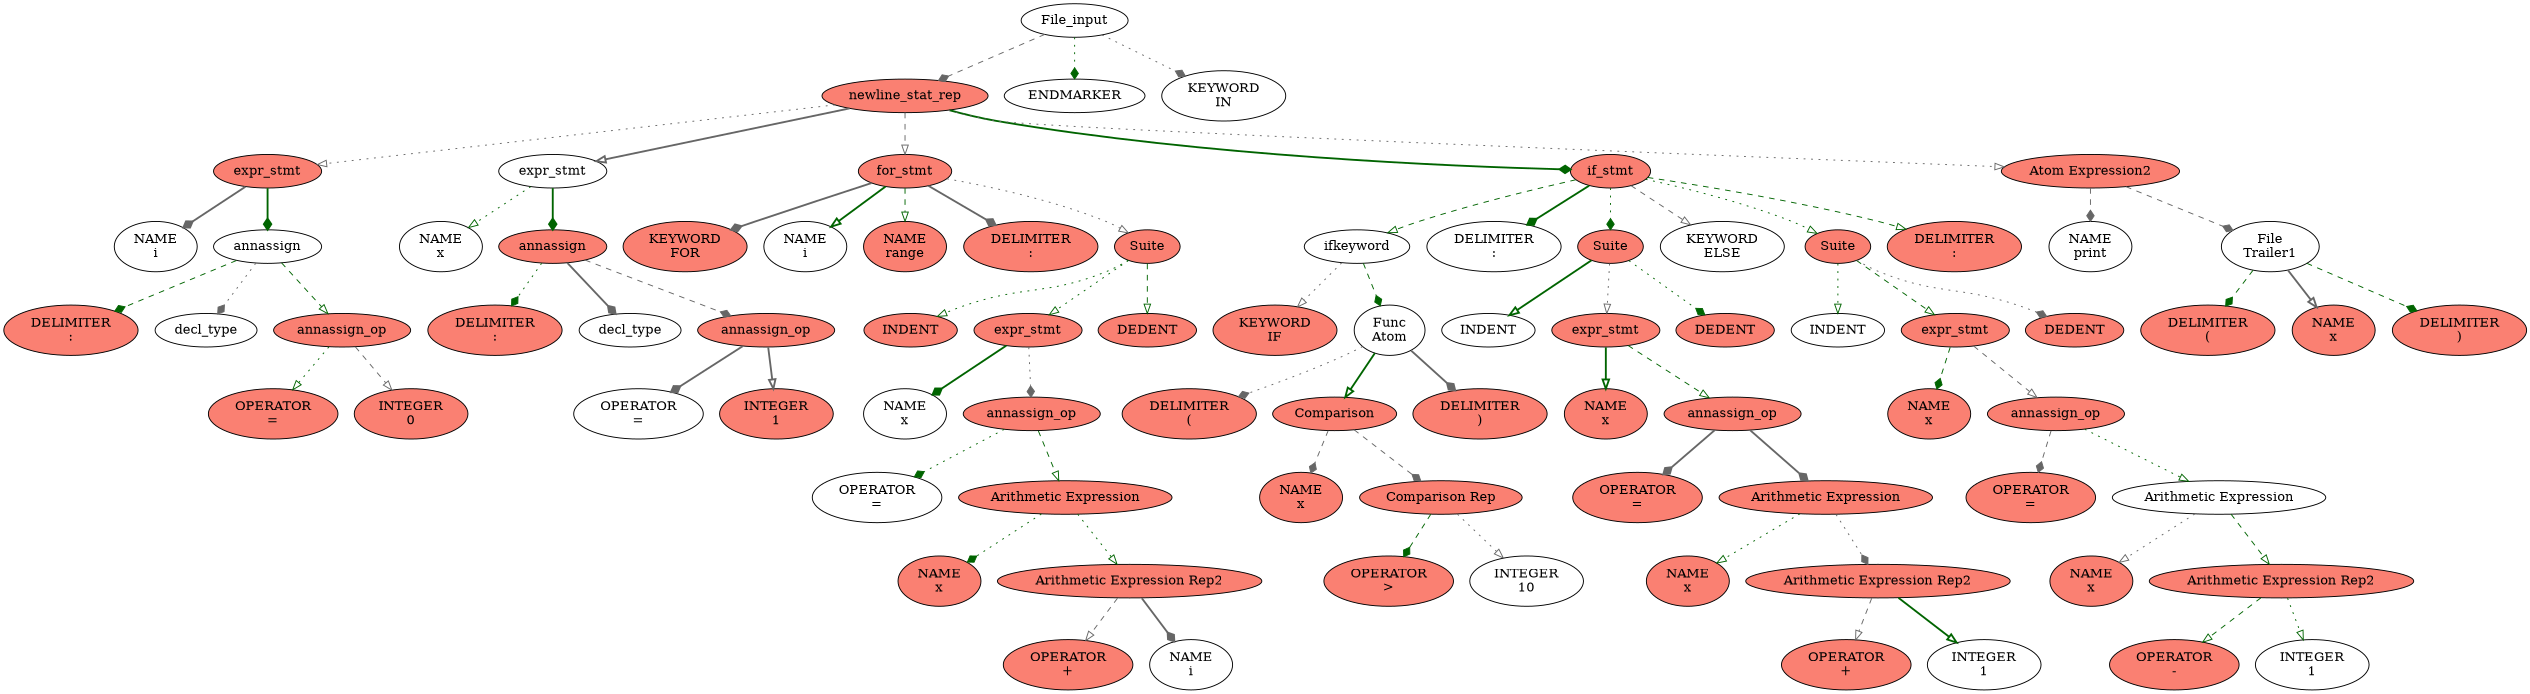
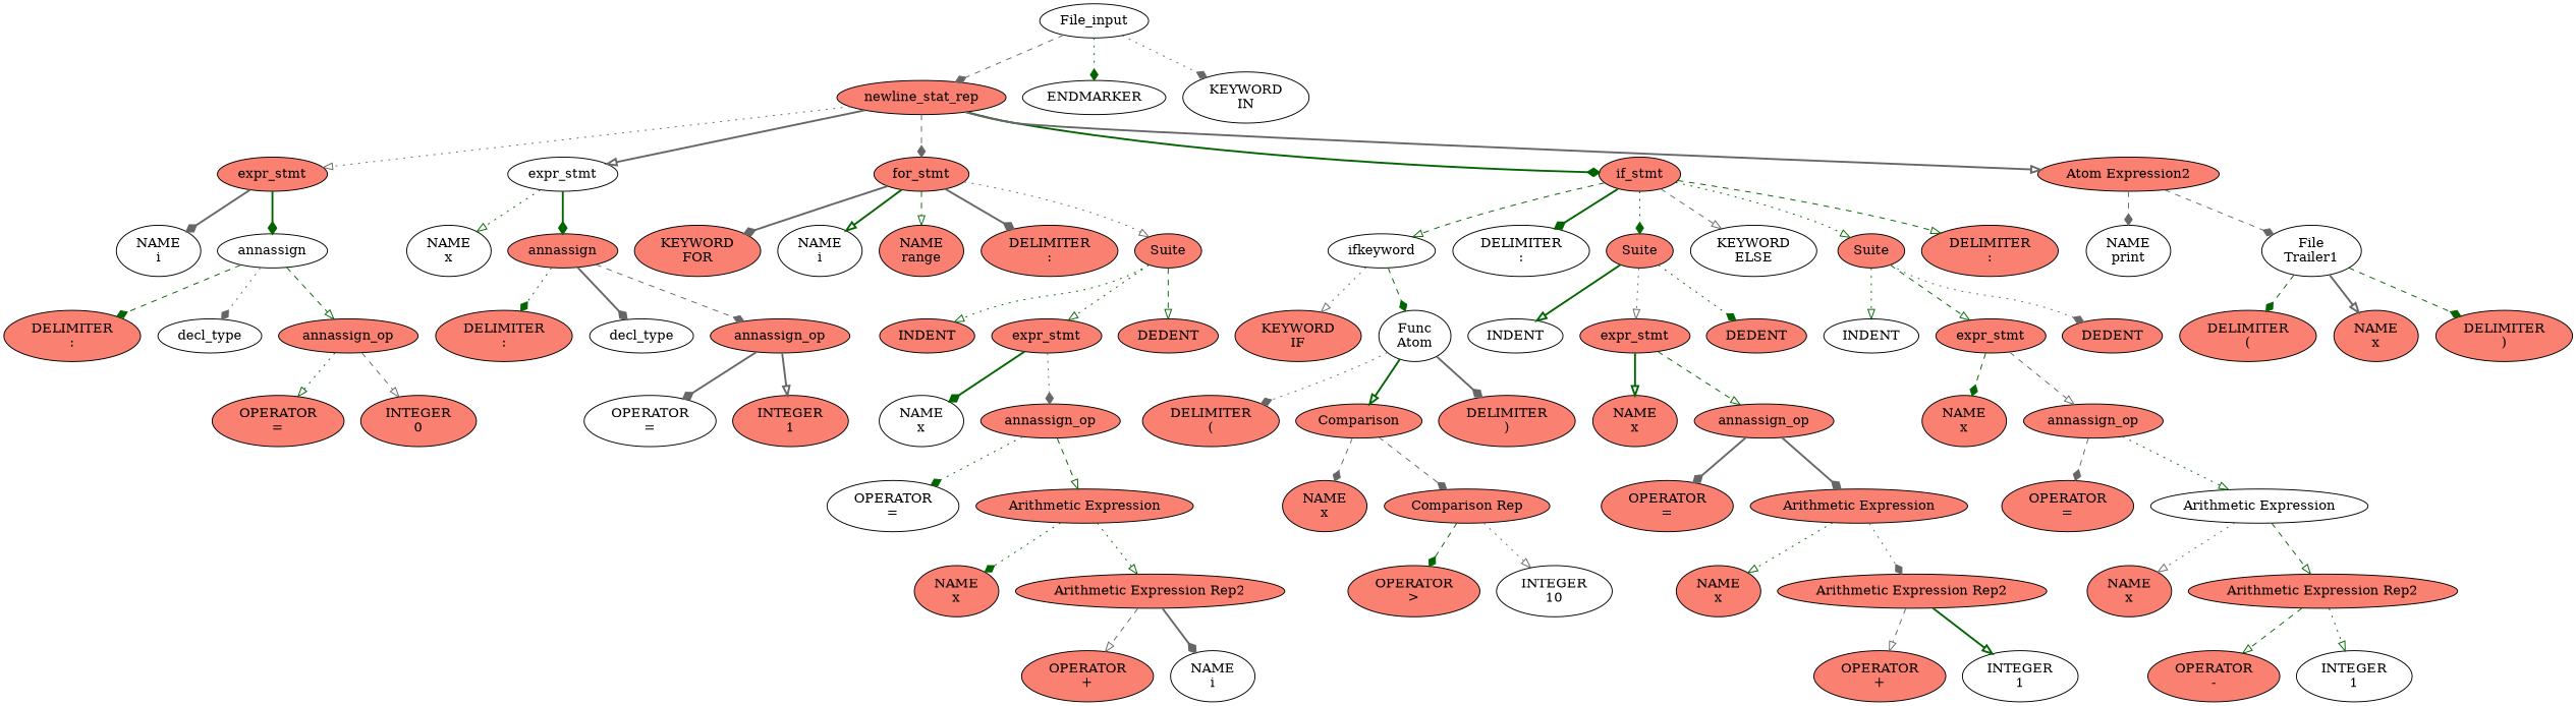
  digraph {
    node [fillcolor=salmon style=filled]
    edge [arrowhead=diamond color=darkgreen style=dashed]
    n1 [fillcolor=white label=File_input]
    n2 [label=newline_stat_rep]
    n3 [fillcolor=white label=ENDMARKER]
    n4 [fillcolor=white label="KEYWORD\nIN"]
    n5 [label=expr_stmt]
    n6 [fillcolor=white label=expr_stmt]
    n7 [label=for_stmt]
    n8 [label=if_stmt]
    n9 [label="Atom Expression2"]
    n10 [fillcolor=white label="NAME\ni"]
    n11 [fillcolor=white label=annassign]
    n12 [fillcolor=white label="NAME\nx"]
    n13 [label=annassign]
    n14 [label="KEYWORD\nFOR"]
    n15 [fillcolor=white label="NAME\ni"]
    n16 [label="NAME\nrange"]
    n17 [label="DELIMITER\n:"]
    n18 [label=Suite]
    n19 [fillcolor=white label=ifkeyword]
    n20 [fillcolor=white label="DELIMITER\n:"]
    n21 [label=Suite]
    n22 [fillcolor=white label="KEYWORD\nELSE"]
    n23 [label=Suite]
    n24 [label="DELIMITER\n:"]
    n25 [fillcolor=white label="NAME\nprint"]
    n26 [fillcolor=white label="File\nTrailer1"]
    n27 [label="DELIMITER\n:"]
    n28 [fillcolor=white label=decl_type]
    n29 [label=annassign_op]
    n30 [label="OPERATOR\n="]
    n31 [label="INTEGER\n0"]
    n32 [label="DELIMITER\n:"]
    n33 [fillcolor=white label=decl_type]
    n34 [label=annassign_op]
    n35 [fillcolor=white label="OPERATOR\n="]
    n36 [label="INTEGER\n1"]
    n37 [label=INDENT]
    n38 [label=expr_stmt]
    n39 [label=DEDENT]
    n40 [fillcolor=white label="NAME\nx"]
    n41 [label=annassign_op]
    n42 [fillcolor=white label="OPERATOR\n="]
    n43 [label="Arithmetic Expression"]
    n44 [label="NAME\nx"]
    n45 [label="Arithmetic Expression Rep2"]
    n46 [label="OPERATOR\n+"]
    n47 [fillcolor=white label="NAME\ni"]
    n48 [label="KEYWORD\nIF"]
    n49 [fillcolor=white label="Func\nAtom"]
    n50 [fillcolor=white label=INDENT]
    n51 [label=expr_stmt]
    n52 [label=DEDENT]
    n53 [fillcolor=white label=INDENT]
    n54 [label=expr_stmt]
    n55 [label=DEDENT]
    n56 [label="DELIMITER\n("]
    n57 [label=Comparison]
    n58 [label="DELIMITER\n)"]
    n59 [label="NAME\nx"]
    n60 [label="Comparison Rep"]
    n61 [label="OPERATOR\n>"]
    n62 [fillcolor=white label="INTEGER\n10"]
    n63 [label="NAME\nx"]
    n64 [label=annassign_op]
    n65 [label="OPERATOR\n="]
    n66 [label="Arithmetic Expression"]
    n67 [label="NAME\nx"]
    n68 [label="Arithmetic Expression Rep2"]
    n69 [label="OPERATOR\n+"]
    n70 [fillcolor=white label="INTEGER\n1"]
    n71 [label="NAME\nx"]
    n72 [label=annassign_op]
    n73 [label="OPERATOR\n="]
    n74 [fillcolor=white label="Arithmetic Expression"]
    n75 [label="NAME\nx"]
    n76 [label="Arithmetic Expression Rep2"]
    n77 [label="OPERATOR\n-"]
    n78 [fillcolor=white label="INTEGER\n1"]
    n79 [label="DELIMITER\n("]
    n80 [label="NAME\nx"]
    n81 [label="DELIMITER\n)"]
    n1 -> n2 [color=gray40]
    n1 -> n3 [style=dotted]
    n1 -> n4 [color=gray40 style=dotted]
    n2 -> n5 [arrowhead=onormal color=gray40 style=dotted]
    n2 -> n6 [arrowhead=onormal color=gray40 style=bold]
-   n2 -> n7 [arrowhead=onormal color=gray40]
+   n2 -> n7 [color=gray40]
    n2 -> n8 [style=bold]
-   n2 -> n9 [arrowhead=onormal color=gray40 style=dotted]
+   n2 -> n9 [arrowhead=onormal color=gray40 style=bold]
    n5 -> n10 [color=gray40 style=bold]
    n5 -> n11 [style=bold]
    n6 -> n12 [arrowhead=onormal style=dotted]
    n6 -> n13 [style=bold]
    n7 -> n14 [color=gray40 style=bold]
    n7 -> n15 [arrowhead=onormal style=bold]
    n7 -> n16 [arrowhead=onormal]
    n7 -> n17 [color=gray40 style=bold]
    n7 -> n18 [arrowhead=onormal color=gray40 style=dotted]
    n8 -> n19 [arrowhead=onormal]
    n8 -> n20 [style=bold]
    n8 -> n21 [style=dotted]
    n8 -> n22 [arrowhead=onormal color=gray40]
    n8 -> n23 [arrowhead=onormal style=dotted]
    n8 -> n24 [arrowhead=onormal]
    n9 -> n25 [color=gray40]
    n9 -> n26 [color=gray40]
    n11 -> n27
    n11 -> n28 [color=gray40 style=dotted]
    n11 -> n29 [arrowhead=onormal]
    n13 -> n32 [style=dotted]
    n13 -> n33 [color=gray40 style=bold]
    n13 -> n34 [color=gray40]
    n18 -> n37 [arrowhead=onormal style=dotted]
    n18 -> n38 [arrowhead=onormal style=dotted]
    n18 -> n39 [arrowhead=onormal]
    n19 -> n48 [arrowhead=onormal color=gray40 style=dotted]
    n19 -> n49
    n21 -> n50 [arrowhead=onormal style=bold]
    n21 -> n51 [arrowhead=onormal color=gray40 style=dotted]
    n21 -> n52 [style=dotted]
    n23 -> n53 [arrowhead=onormal style=dotted]
    n23 -> n54 [arrowhead=onormal]
    n23 -> n55 [color=gray40 style=dotted]
    n26 -> n79
    n26 -> n80 [arrowhead=onormal color=gray40 style=bold]
    n26 -> n81
    n29 -> n30 [arrowhead=onormal style=dotted]
    n29 -> n31 [arrowhead=onormal color=gray40]
    n34 -> n35 [color=gray40 style=bold]
    n34 -> n36 [arrowhead=onormal color=gray40 style=bold]
    n38 -> n40 [style=bold]
    n38 -> n41 [color=gray40 style=dotted]
    n41 -> n42 [style=dotted]
    n41 -> n43 [arrowhead=onormal]
    n43 -> n44 [style=dotted]
    n43 -> n45 [arrowhead=onormal style=dotted]
    n45 -> n46 [arrowhead=onormal color=gray40]
    n45 -> n47 [color=gray40 style=bold]
    n49 -> n56 [color=gray40 style=dotted]
    n49 -> n57 [arrowhead=onormal style=bold]
    n49 -> n58 [color=gray40 style=bold]
    n51 -> n63 [arrowhead=onormal style=bold]
    n51 -> n64 [arrowhead=onormal]
    n54 -> n71
    n54 -> n72 [arrowhead=onormal color=gray40]
    n57 -> n59 [color=gray40]
    n57 -> n60 [color=gray40]
    n60 -> n61
    n60 -> n62 [arrowhead=onormal color=gray40 style=dotted]
    n64 -> n65 [color=gray40 style=bold]
    n64 -> n66 [color=gray40 style=bold]
    n66 -> n67 [arrowhead=onormal style=dotted]
    n66 -> n68 [color=gray40 style=dotted]
    n68 -> n69 [arrowhead=onormal color=gray40]
    n68 -> n70 [arrowhead=onormal style=bold]
    n72 -> n73 [color=gray40]
    n72 -> n74 [arrowhead=onormal style=dotted]
    n74 -> n75 [arrowhead=onormal color=gray40 style=dotted]
    n74 -> n76 [arrowhead=onormal]
    n76 -> n77 [arrowhead=onormal]
    n76 -> n78 [arrowhead=onormal style=dotted]
  }
